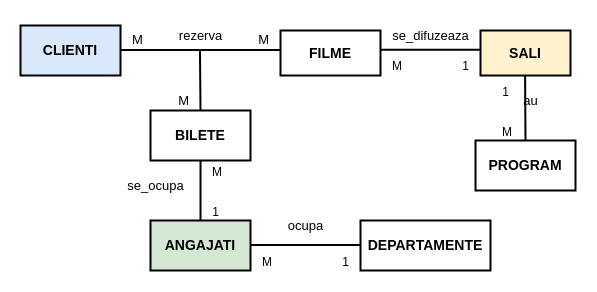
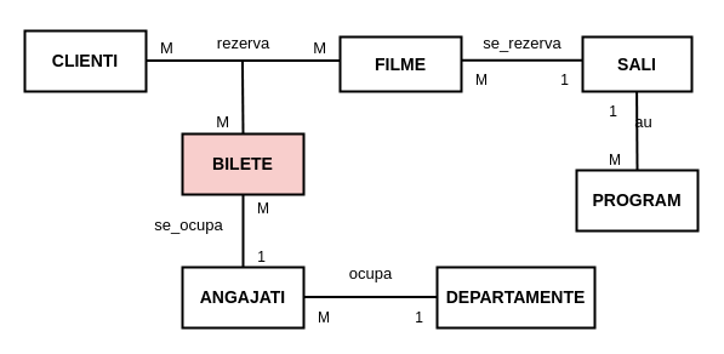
  <mxCell id="0" />
  <mxCell id="1" parent="0" />
- <mxCell id="2" value="&lt;font style=&quot;font-size: 14px;&quot;&gt;&lt;b&gt;ANGAJATI&lt;/b&gt;&lt;/font&gt;" style="whiteSpace=wrap;html=1;align=center;strokeWidth=2;fillColor=#d5e8d4;" vertex="1" parent="1"><mxGeometry x="150" y="220" width="100" height="50" as="geometry" /></mxCell>
+ <mxCell id="2" value="&lt;font style=&quot;font-size: 14px;&quot;&gt;&lt;b&gt;ANGAJATI&lt;/b&gt;&lt;/font&gt;" style="whiteSpace=wrap;html=1;align=center;strokeWidth=2;" vertex="1" parent="1"><mxGeometry x="150" y="220" width="100" height="50" as="geometry" /></mxCell>
  <mxCell id="3" value="&lt;font style=&quot;font-size: 14px;&quot;&gt;&lt;b&gt;DEPARTAMENTE&lt;/b&gt;&lt;/font&gt;" style="whiteSpace=wrap;html=1;align=center;strokeWidth=2;" vertex="1" parent="1"><mxGeometry x="360" y="220" width="130" height="50" as="geometry" /></mxCell>
- <mxCell id="4" value="&lt;font style=&quot;font-size: 14px;&quot;&gt;&lt;b&gt;BILETE&lt;/b&gt;&lt;/font&gt;" style="whiteSpace=wrap;html=1;align=center;strokeWidth=2;" vertex="1" parent="1"><mxGeometry x="150" y="110" width="100" height="50" as="geometry" /></mxCell>
- <mxCell id="5" value="&lt;font style=&quot;font-size: 14px;&quot;&gt;&lt;b&gt;CLIENTI&lt;/b&gt;&lt;/font&gt;" style="whiteSpace=wrap;html=1;align=center;strokeWidth=2;fillColor=#dae8fc;" vertex="1" parent="1"><mxGeometry x="20" y="25" width="100" height="50" as="geometry" /></mxCell>
+ <mxCell id="4" value="&lt;font style=&quot;font-size: 14px;&quot;&gt;&lt;b&gt;BILETE&lt;/b&gt;&lt;/font&gt;" style="whiteSpace=wrap;html=1;align=center;strokeWidth=2;fillColor=#f8cecc;" vertex="1" parent="1"><mxGeometry x="150" y="110" width="100" height="50" as="geometry" /></mxCell>
+ <mxCell id="5" value="&lt;font style=&quot;font-size: 14px;&quot;&gt;&lt;b&gt;CLIENTI&lt;/b&gt;&lt;/font&gt;" style="whiteSpace=wrap;html=1;align=center;strokeWidth=2;" vertex="1" parent="1"><mxGeometry x="20" y="25" width="100" height="50" as="geometry" /></mxCell>
  <mxCell id="6" value="&lt;font style=&quot;font-size: 14px;&quot;&gt;&lt;b&gt;FILME&lt;/b&gt;&lt;/font&gt;" style="whiteSpace=wrap;html=1;align=center;strokeWidth=2;" vertex="1" parent="1"><mxGeometry x="280" y="30" width="100" height="45" as="geometry" /></mxCell>
- <mxCell id="7" value="&lt;font style=&quot;font-size: 14px;&quot;&gt;&lt;b&gt;SALI&lt;/b&gt;&lt;/font&gt;" style="whiteSpace=wrap;html=1;align=center;strokeWidth=2;fillColor=#fff2cc;" vertex="1" parent="1"><mxGeometry x="480" y="30" width="90" height="45" as="geometry" /></mxCell>
+ <mxCell id="7" value="&lt;font style=&quot;font-size: 14px;&quot;&gt;&lt;b&gt;SALI&lt;/b&gt;&lt;/font&gt;" style="whiteSpace=wrap;html=1;align=center;strokeWidth=2;" vertex="1" parent="1"><mxGeometry x="480" y="30" width="90" height="45" as="geometry" /></mxCell>
  <mxCell id="8" value="&lt;font style=&quot;font-size: 14px;&quot;&gt;&lt;b&gt;PROGRAM&lt;/b&gt;&lt;/font&gt;" style="whiteSpace=wrap;html=1;align=center;strokeWidth=2;" vertex="1" parent="1"><mxGeometry x="475" y="140" width="100" height="50" as="geometry" /></mxCell>
  <mxCell id="9" value="" style="endArrow=none;html=1;rounded=0;strokeWidth=2;" edge="1" parent="1"><mxGeometry relative="1" as="geometry"><mxPoint x="120" y="49.47" as="sourcePoint" /><mxPoint x="280" y="49.47" as="targetPoint" /></mxGeometry></mxCell>
  <mxCell id="10" value="&lt;font style=&quot;font-size: 13px;&quot;&gt;M&lt;/font&gt;" style="resizable=0;html=1;whiteSpace=wrap;align=left;verticalAlign=bottom;" connectable="0" vertex="1" parent="9"><mxGeometry x="-1" relative="1" as="geometry"><mxPoint x="10" as="offset" /></mxGeometry></mxCell>
  <mxCell id="11" value="&lt;font style=&quot;font-size: 13px;&quot;&gt;M&lt;/font&gt;" style="resizable=0;html=1;whiteSpace=wrap;align=right;verticalAlign=bottom;" connectable="0" vertex="1" parent="9"><mxGeometry x="1" relative="1" as="geometry"><mxPoint x="-10" as="offset" /></mxGeometry></mxCell>
  <mxCell id="12" value="" style="endArrow=none;html=1;rounded=0;strokeWidth=2;" edge="1" parent="1"><mxGeometry relative="1" as="geometry"><mxPoint x="199.47" y="50" as="sourcePoint" /><mxPoint x="200" y="110" as="targetPoint" /></mxGeometry></mxCell>
  <mxCell id="13" value="&lt;font style=&quot;font-size: 13px;&quot;&gt;&lt;span&gt;M&lt;/span&gt;&lt;/font&gt;" style="resizable=0;html=1;whiteSpace=wrap;align=right;verticalAlign=bottom;fontStyle=0" connectable="0" vertex="1" parent="12"><mxGeometry x="1" relative="1" as="geometry"><mxPoint x="-10" as="offset" /></mxGeometry></mxCell>
  <mxCell id="14" value="" style="endArrow=none;html=1;rounded=0;entryX=0.5;entryY=0;entryDx=0;entryDy=0;strokeWidth=2;" edge="1" parent="1" target="2"><mxGeometry relative="1" as="geometry"><mxPoint x="200" y="160" as="sourcePoint" /><mxPoint x="200" y="210" as="targetPoint" /></mxGeometry></mxCell>
  <mxCell id="15" value="M" style="resizable=0;html=1;whiteSpace=wrap;align=left;verticalAlign=bottom;" connectable="0" vertex="1" parent="14"><mxGeometry x="-1" relative="1" as="geometry"><mxPoint x="10" y="20" as="offset" /></mxGeometry></mxCell>
  <mxCell id="16" value="1" style="resizable=0;html=1;whiteSpace=wrap;align=right;verticalAlign=bottom;" connectable="0" vertex="1" parent="14"><mxGeometry x="1" relative="1" as="geometry"><mxPoint x="20" as="offset" /></mxGeometry></mxCell>
  <mxCell id="17" value="" style="endArrow=none;html=1;rounded=0;strokeWidth=2;" edge="1" parent="1"><mxGeometry relative="1" as="geometry"><mxPoint x="250" y="244.58" as="sourcePoint" /><mxPoint x="360" y="244.58" as="targetPoint" /></mxGeometry></mxCell>
  <mxCell id="18" value="M" style="resizable=0;html=1;whiteSpace=wrap;align=left;verticalAlign=bottom;" connectable="0" vertex="1" parent="17"><mxGeometry x="-1" relative="1" as="geometry"><mxPoint x="10" y="25" as="offset" /></mxGeometry></mxCell>
  <mxCell id="19" value="1" style="resizable=0;html=1;whiteSpace=wrap;align=right;verticalAlign=bottom;" connectable="0" vertex="1" parent="17"><mxGeometry x="1" relative="1" as="geometry"><mxPoint x="-10" y="25" as="offset" /></mxGeometry></mxCell>
  <mxCell id="20" value="" style="endArrow=none;html=1;rounded=0;strokeWidth=2;" edge="1" parent="1"><mxGeometry relative="1" as="geometry"><mxPoint x="380" y="49.17" as="sourcePoint" /><mxPoint x="480" y="49.17" as="targetPoint" /></mxGeometry></mxCell>
  <mxCell id="21" value="M" style="resizable=0;html=1;whiteSpace=wrap;align=left;verticalAlign=bottom;" connectable="0" vertex="1" parent="20"><mxGeometry x="-1" relative="1" as="geometry"><mxPoint x="10" y="25" as="offset" /></mxGeometry></mxCell>
  <mxCell id="22" value="1" style="resizable=0;html=1;whiteSpace=wrap;align=right;verticalAlign=bottom;" connectable="0" vertex="1" parent="20"><mxGeometry x="1" relative="1" as="geometry"><mxPoint x="-10" y="25" as="offset" /></mxGeometry></mxCell>
  <mxCell id="23" value="" style="endArrow=none;html=1;rounded=0;strokeWidth=2;exitX=0.5;exitY=0;exitDx=0;exitDy=0;" edge="1" parent="1"><mxGeometry relative="1" as="geometry"><mxPoint x="525" y="140" as="sourcePoint" /><mxPoint x="524.58" y="75" as="targetPoint" /></mxGeometry></mxCell>
  <mxCell id="24" value="M" style="resizable=0;html=1;whiteSpace=wrap;align=left;verticalAlign=bottom;" connectable="0" vertex="1" parent="23"><mxGeometry x="-1" relative="1" as="geometry"><mxPoint x="-25" as="offset" /></mxGeometry></mxCell>
  <mxCell id="25" value="1" style="resizable=0;html=1;whiteSpace=wrap;align=right;verticalAlign=bottom;" connectable="0" vertex="1" parent="23"><mxGeometry x="1" relative="1" as="geometry"><mxPoint x="-15" y="25" as="offset" /></mxGeometry></mxCell>
  <mxCell id="26" value="&lt;font style=&quot;font-size: 13px;&quot;&gt;rezerva&lt;/font&gt;" style="text;html=1;align=center;verticalAlign=middle;resizable=0;points=[];autosize=1;strokeColor=none;fillColor=none;" vertex="1" parent="1"><mxGeometry x="165" y="20" width="70" height="30" as="geometry" /></mxCell>
  <mxCell id="27" value="&lt;font style=&quot;font-size: 13px;&quot;&gt;se_ocupa&lt;/font&gt;" style="text;html=1;align=center;verticalAlign=middle;resizable=0;points=[];autosize=1;strokeColor=none;fillColor=none;" vertex="1" parent="1"><mxGeometry x="115" y="170" width="80" height="30" as="geometry" /></mxCell>
  <mxCell id="28" value="&lt;font style=&quot;font-size: 13px;&quot;&gt;ocupa&lt;/font&gt;" style="text;html=1;align=center;verticalAlign=middle;resizable=0;points=[];autosize=1;strokeColor=none;fillColor=none;" vertex="1" parent="1"><mxGeometry x="270" y="210" width="70" height="30" as="geometry" /></mxCell>
- <mxCell id="29" value="&lt;span style=&quot;font-size: 13px;&quot;&gt;se_difuzeaza&lt;/span&gt;" style="text;html=1;align=center;verticalAlign=middle;resizable=0;points=[];autosize=1;strokeColor=none;fillColor=none;" vertex="1" parent="1"><mxGeometry x="380" y="20" width="100" height="30" as="geometry" /></mxCell>
+ <mxCell id="29" value="&lt;span style=&quot;font-size: 13px;&quot;&gt;se_rezerva&lt;/span&gt;" style="text;html=1;align=center;verticalAlign=middle;resizable=0;points=[];autosize=1;strokeColor=none;fillColor=none;" vertex="1" parent="1"><mxGeometry x="380" y="20" width="100" height="30" as="geometry" /></mxCell>
  <mxCell id="30" value="&lt;font style=&quot;font-size: 13px;&quot;&gt;au&lt;/font&gt;" style="text;html=1;align=center;verticalAlign=middle;resizable=0;points=[];autosize=1;strokeColor=none;fillColor=none;" vertex="1" parent="1"><mxGeometry x="510" y="85" width="40" height="30" as="geometry" /></mxCell>
